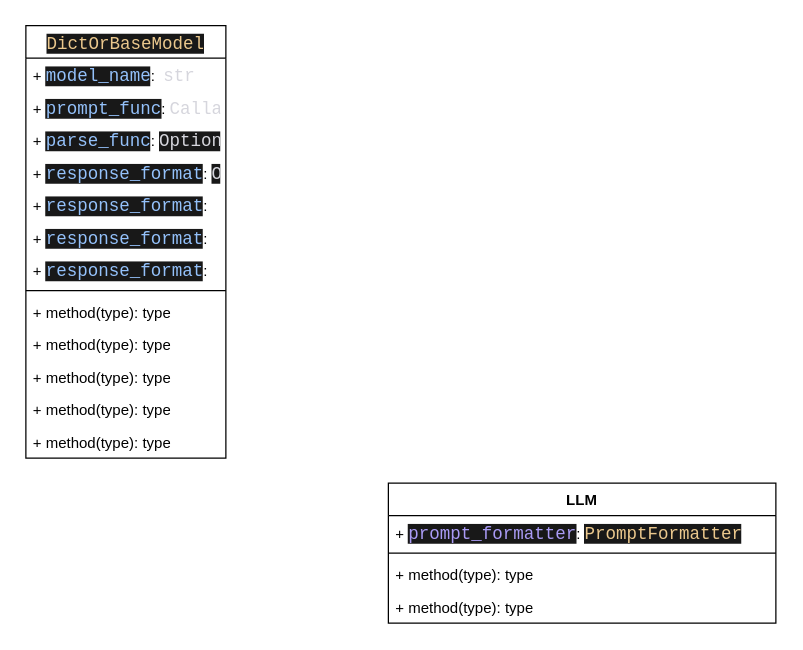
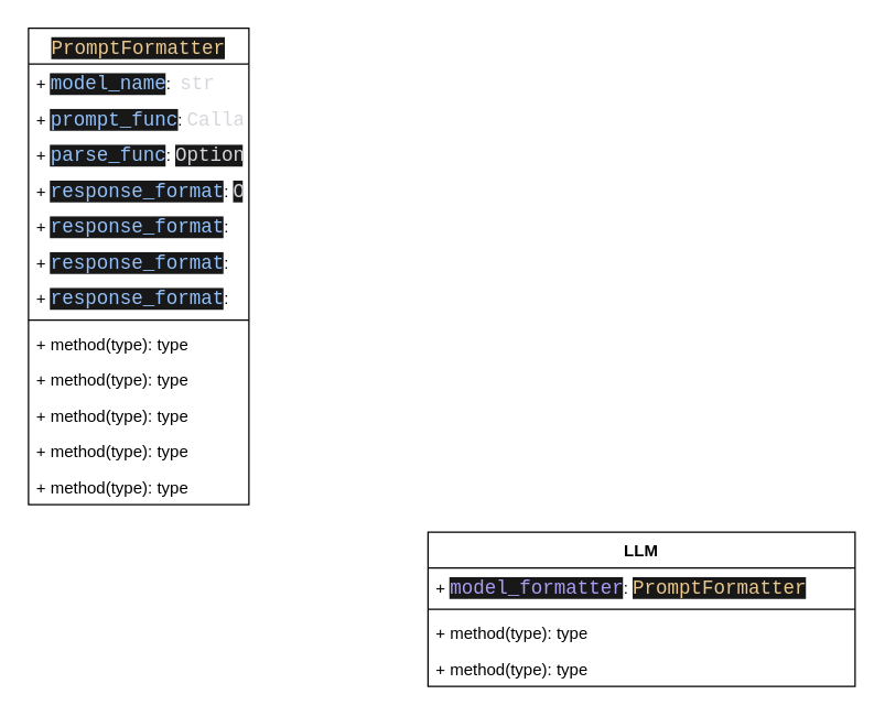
  <mxCell id="0" />
  <mxCell id="1" parent="0" />
  <mxCell id="2" value="LLM" style="swimlane;fontStyle=1;align=center;verticalAlign=top;childLayout=stackLayout;horizontal=1;startSize=26;horizontalStack=0;resizeParent=1;resizeParentMax=0;resizeLast=0;collapsible=1;marginBottom=0;whiteSpace=wrap;html=1;" vertex="1" parent="1"><mxGeometry x="310" y="386" width="310" height="112" as="geometry" /></mxCell>
- <mxCell id="3" value="+&amp;nbsp;&lt;span style=&quot;color: rgb(170, 155, 245); background-color: rgb(24, 24, 24); font-family: Menlo, Monaco, &amp;quot;Courier New&amp;quot;, monospace; font-size: 14px; white-space: pre;&quot;&gt;prompt_formatter&lt;/span&gt;&lt;span style=&quot;background-color: transparent;&quot;&gt;:&amp;nbsp;&lt;/span&gt;&lt;span style=&quot;color: rgb(235, 200, 141); background-color: rgb(24, 24, 24); font-family: Menlo, Monaco, &amp;quot;Courier New&amp;quot;, monospace; font-size: 14px; white-space: pre;&quot;&gt;PromptFormatter&lt;/span&gt;" style="text;strokeColor=none;fillColor=none;align=left;verticalAlign=top;spacingLeft=4;spacingRight=4;overflow=hidden;rotatable=0;points=[[0,0.5],[1,0.5]];portConstraint=eastwest;whiteSpace=wrap;html=1;" vertex="1" parent="2"><mxGeometry y="26" width="310" height="26" as="geometry" /></mxCell>
+ <mxCell id="3" value="+&amp;nbsp;&lt;span style=&quot;color: rgb(170, 155, 245); background-color: rgb(24, 24, 24); font-family: Menlo, Monaco, &amp;quot;Courier New&amp;quot;, monospace; font-size: 14px; white-space: pre;&quot;&gt;model_formatter&lt;/span&gt;&lt;span style=&quot;background-color: transparent;&quot;&gt;:&amp;nbsp;&lt;/span&gt;&lt;span style=&quot;color: rgb(235, 200, 141); background-color: rgb(24, 24, 24); font-family: Menlo, Monaco, &amp;quot;Courier New&amp;quot;, monospace; font-size: 14px; white-space: pre;&quot;&gt;PromptFormatter&lt;/span&gt;" style="text;strokeColor=none;fillColor=none;align=left;verticalAlign=top;spacingLeft=4;spacingRight=4;overflow=hidden;rotatable=0;points=[[0,0.5],[1,0.5]];portConstraint=eastwest;whiteSpace=wrap;html=1;" vertex="1" parent="2"><mxGeometry y="26" width="310" height="26" as="geometry" /></mxCell>
  <mxCell id="4" value="" style="line;strokeWidth=1;fillColor=none;align=left;verticalAlign=middle;spacingTop=-1;spacingLeft=3;spacingRight=3;rotatable=0;labelPosition=right;points=[];portConstraint=eastwest;strokeColor=inherit;" vertex="1" parent="2"><mxGeometry y="52" width="310" height="8" as="geometry" /></mxCell>
  <mxCell id="5" value="+ method(type): type" style="text;strokeColor=none;fillColor=none;align=left;verticalAlign=top;spacingLeft=4;spacingRight=4;overflow=hidden;rotatable=0;points=[[0,0.5],[1,0.5]];portConstraint=eastwest;whiteSpace=wrap;html=1;" vertex="1" parent="2"><mxGeometry y="60" width="310" height="26" as="geometry" /></mxCell>
  <mxCell id="6" value="+ method(type): type" style="text;strokeColor=none;fillColor=none;align=left;verticalAlign=top;spacingLeft=4;spacingRight=4;overflow=hidden;rotatable=0;points=[[0,0.5],[1,0.5]];portConstraint=eastwest;whiteSpace=wrap;html=1;" vertex="1" parent="2"><mxGeometry y="86" width="310" height="26" as="geometry" /></mxCell>
- <mxCell id="7" value="&lt;span style=&quot;color: rgb(235, 200, 141); font-family: Menlo, Monaco, &amp;quot;Courier New&amp;quot;, monospace; font-size: 14px; font-weight: 400; text-align: left; white-space: pre; background-color: rgb(24, 24, 24);&quot;&gt;DictOrBaseModel&lt;/span&gt;" style="swimlane;fontStyle=1;align=center;verticalAlign=top;childLayout=stackLayout;horizontal=1;startSize=26;horizontalStack=0;resizeParent=1;resizeParentMax=0;resizeLast=0;collapsible=1;marginBottom=0;whiteSpace=wrap;html=1;" vertex="1" parent="1"><mxGeometry x="20" y="20" width="160" height="346" as="geometry" /></mxCell>
+ <mxCell id="7" value="&lt;span style=&quot;color: rgb(235, 200, 141); font-family: Menlo, Monaco, &amp;quot;Courier New&amp;quot;, monospace; font-size: 14px; font-weight: 400; text-align: left; white-space: pre; background-color: rgb(24, 24, 24);&quot;&gt;PromptFormatter&lt;/span&gt;" style="swimlane;fontStyle=1;align=center;verticalAlign=top;childLayout=stackLayout;horizontal=1;startSize=26;horizontalStack=0;resizeParent=1;resizeParentMax=0;resizeLast=0;collapsible=1;marginBottom=0;whiteSpace=wrap;html=1;" vertex="1" parent="1"><mxGeometry x="20" y="20" width="160" height="346" as="geometry" /></mxCell>
  <mxCell id="8" value="+&amp;nbsp;&lt;span style=&quot;color: rgb(148, 193, 250); background-color: rgb(24, 24, 24); font-family: Menlo, Monaco, &amp;quot;Courier New&amp;quot;, monospace; font-size: 14px; white-space: pre;&quot;&gt;model_name&lt;/span&gt;&lt;span style=&quot;background-color: transparent;&quot;&gt;:&amp;nbsp; &lt;font face=&quot;Menlo, Monaco, Courier New, monospace&quot; color=&quot;#d6d6dd&quot;&gt;&lt;span style=&quot;font-size: 14px; white-space: pre;&quot;&gt;str&lt;/span&gt;&lt;/font&gt;&lt;/span&gt;" style="text;strokeColor=none;fillColor=none;align=left;verticalAlign=top;spacingLeft=4;spacingRight=4;overflow=hidden;rotatable=0;points=[[0,0.5],[1,0.5]];portConstraint=eastwest;whiteSpace=wrap;html=1;" vertex="1" parent="7"><mxGeometry y="26" width="160" height="26" as="geometry" /></mxCell>
  <mxCell id="9" value="+&amp;nbsp;&lt;span style=&quot;color: rgb(148, 193, 250); background-color: rgb(24, 24, 24); font-family: Menlo, Monaco, &amp;quot;Courier New&amp;quot;, monospace; font-size: 14px; white-space: pre;&quot;&gt;prompt_func&lt;/span&gt;&lt;span style=&quot;background-color: transparent;&quot;&gt;:&amp;nbsp;&lt;/span&gt;&lt;span style=&quot;color: rgb(214, 214, 221); font-family: Menlo, Monaco, &amp;quot;Courier New&amp;quot;, monospace; font-size: 14px; white-space: pre;&quot;&gt;Callable[[_DictOrBaseModel], Dict[&lt;/span&gt;&lt;span style=&quot;font-family: Menlo, Monaco, &amp;quot;Courier New&amp;quot;, monospace; font-size: 14px; white-space: pre; color: rgb(130, 210, 206);&quot;&gt;str&lt;/span&gt;&lt;span style=&quot;color: rgb(214, 214, 221); font-family: Menlo, Monaco, &amp;quot;Courier New&amp;quot;, monospace; font-size: 14px; white-space: pre;&quot;&gt;, &lt;/span&gt;&lt;span style=&quot;font-family: Menlo, Monaco, &amp;quot;Courier New&amp;quot;, monospace; font-size: 14px; white-space: pre; color: rgb(130, 210, 206);&quot;&gt;str&lt;/span&gt;&lt;span style=&quot;color: rgb(214, 214, 221); font-family: Menlo, Monaco, &amp;quot;Courier New&amp;quot;, monospace; font-size: 14px; white-space: pre;&quot;&gt;]]&lt;/span&gt;" style="text;strokeColor=none;fillColor=none;align=left;verticalAlign=top;spacingLeft=4;spacingRight=4;overflow=hidden;rotatable=0;points=[[0,0.5],[1,0.5]];portConstraint=eastwest;whiteSpace=wrap;html=1;" vertex="1" parent="7"><mxGeometry y="52" width="160" height="26" as="geometry" /></mxCell>
  <mxCell id="10" value="+&amp;nbsp;&lt;span style=&quot;color: rgb(148, 193, 250); background-color: rgb(24, 24, 24); font-family: Menlo, Monaco, &amp;quot;Courier New&amp;quot;, monospace; font-size: 14px; white-space: pre;&quot;&gt;parse_func&lt;/span&gt;&lt;span style=&quot;background-color: transparent;&quot;&gt;:&amp;nbsp;&lt;/span&gt;&lt;span style=&quot;color: rgb(214, 214, 221); background-color: rgb(24, 24, 24); font-family: Menlo, Monaco, &amp;quot;Courier New&amp;quot;, monospace; font-size: 14px; white-space: pre;&quot;&gt;Optional[Callable[[_DictOrBaseModel, _DictOrBaseModel], T]] = None&lt;/span&gt;" style="text;strokeColor=none;fillColor=none;align=left;verticalAlign=top;spacingLeft=4;spacingRight=4;overflow=hidden;rotatable=0;points=[[0,0.5],[1,0.5]];portConstraint=eastwest;whiteSpace=wrap;html=1;" vertex="1" parent="7"><mxGeometry y="78" width="160" height="26" as="geometry" /></mxCell>
  <mxCell id="11" value="+&amp;nbsp;&lt;span style=&quot;color: rgb(148, 193, 250); background-color: rgb(24, 24, 24); font-family: Menlo, Monaco, &amp;quot;Courier New&amp;quot;, monospace; font-size: 14px; white-space: pre;&quot;&gt;response_format&lt;/span&gt;&lt;span style=&quot;background-color: transparent;&quot;&gt;:&amp;nbsp;&lt;/span&gt;&lt;span style=&quot;color: rgb(214, 214, 221); background-color: rgb(24, 24, 24); font-family: Menlo, Monaco, &amp;quot;Courier New&amp;quot;, monospace; font-size: 14px; white-space: pre;&quot;&gt;Optional[Type[BaseModel]] = None&lt;/span&gt;" style="text;strokeColor=none;fillColor=none;align=left;verticalAlign=top;spacingLeft=4;spacingRight=4;overflow=hidden;rotatable=0;points=[[0,0.5],[1,0.5]];portConstraint=eastwest;whiteSpace=wrap;html=1;" vertex="1" parent="7"><mxGeometry y="104" width="160" height="26" as="geometry" /></mxCell>
  <mxCell id="12" value="+&amp;nbsp;&lt;span style=&quot;color: rgb(148, 193, 250); background-color: rgb(24, 24, 24); font-family: Menlo, Monaco, &amp;quot;Courier New&amp;quot;, monospace; font-size: 14px; white-space: pre;&quot;&gt;response_format&lt;/span&gt;&lt;span style=&quot;background-color: transparent;&quot;&gt;:&amp;nbsp;&lt;/span&gt;" style="text;strokeColor=none;fillColor=none;align=left;verticalAlign=top;spacingLeft=4;spacingRight=4;overflow=hidden;rotatable=0;points=[[0,0.5],[1,0.5]];portConstraint=eastwest;whiteSpace=wrap;html=1;" vertex="1" parent="7"><mxGeometry y="130" width="160" height="26" as="geometry" /></mxCell>
  <mxCell id="13" value="+&amp;nbsp;&lt;span style=&quot;color: rgb(148, 193, 250); background-color: rgb(24, 24, 24); font-family: Menlo, Monaco, &amp;quot;Courier New&amp;quot;, monospace; font-size: 14px; white-space: pre;&quot;&gt;response_format&lt;/span&gt;&lt;span style=&quot;background-color: transparent;&quot;&gt;:&amp;nbsp;&lt;/span&gt;" style="text;strokeColor=none;fillColor=none;align=left;verticalAlign=top;spacingLeft=4;spacingRight=4;overflow=hidden;rotatable=0;points=[[0,0.5],[1,0.5]];portConstraint=eastwest;whiteSpace=wrap;html=1;" vertex="1" parent="7"><mxGeometry y="156" width="160" height="26" as="geometry" /></mxCell>
  <mxCell id="14" value="+&amp;nbsp;&lt;span style=&quot;color: rgb(148, 193, 250); background-color: rgb(24, 24, 24); font-family: Menlo, Monaco, &amp;quot;Courier New&amp;quot;, monospace; font-size: 14px; white-space: pre;&quot;&gt;response_format&lt;/span&gt;&lt;span style=&quot;background-color: transparent;&quot;&gt;:&amp;nbsp;&lt;/span&gt;" style="text;strokeColor=none;fillColor=none;align=left;verticalAlign=top;spacingLeft=4;spacingRight=4;overflow=hidden;rotatable=0;points=[[0,0.5],[1,0.5]];portConstraint=eastwest;whiteSpace=wrap;html=1;" vertex="1" parent="7"><mxGeometry y="182" width="160" height="26" as="geometry" /></mxCell>
  <mxCell id="15" value="" style="line;strokeWidth=1;fillColor=none;align=left;verticalAlign=middle;spacingTop=-1;spacingLeft=3;spacingRight=3;rotatable=0;labelPosition=right;points=[];portConstraint=eastwest;strokeColor=inherit;" vertex="1" parent="7"><mxGeometry y="208" width="160" height="8" as="geometry" /></mxCell>
  <mxCell id="16" value="+ method(type): type" style="text;strokeColor=none;fillColor=none;align=left;verticalAlign=top;spacingLeft=4;spacingRight=4;overflow=hidden;rotatable=0;points=[[0,0.5],[1,0.5]];portConstraint=eastwest;whiteSpace=wrap;html=1;" vertex="1" parent="7"><mxGeometry y="216" width="160" height="26" as="geometry" /></mxCell>
  <mxCell id="17" value="+ method(type): type" style="text;strokeColor=none;fillColor=none;align=left;verticalAlign=top;spacingLeft=4;spacingRight=4;overflow=hidden;rotatable=0;points=[[0,0.5],[1,0.5]];portConstraint=eastwest;whiteSpace=wrap;html=1;" vertex="1" parent="7"><mxGeometry y="242" width="160" height="26" as="geometry" /></mxCell>
  <mxCell id="18" value="+ method(type): type" style="text;strokeColor=none;fillColor=none;align=left;verticalAlign=top;spacingLeft=4;spacingRight=4;overflow=hidden;rotatable=0;points=[[0,0.5],[1,0.5]];portConstraint=eastwest;whiteSpace=wrap;html=1;" vertex="1" parent="7"><mxGeometry y="268" width="160" height="26" as="geometry" /></mxCell>
  <mxCell id="19" value="+ method(type): type" style="text;strokeColor=none;fillColor=none;align=left;verticalAlign=top;spacingLeft=4;spacingRight=4;overflow=hidden;rotatable=0;points=[[0,0.5],[1,0.5]];portConstraint=eastwest;whiteSpace=wrap;html=1;" vertex="1" parent="7"><mxGeometry y="294" width="160" height="26" as="geometry" /></mxCell>
  <mxCell id="20" value="+ method(type): type" style="text;strokeColor=none;fillColor=none;align=left;verticalAlign=top;spacingLeft=4;spacingRight=4;overflow=hidden;rotatable=0;points=[[0,0.5],[1,0.5]];portConstraint=eastwest;whiteSpace=wrap;html=1;" vertex="1" parent="7"><mxGeometry y="320" width="160" height="26" as="geometry" /></mxCell>
